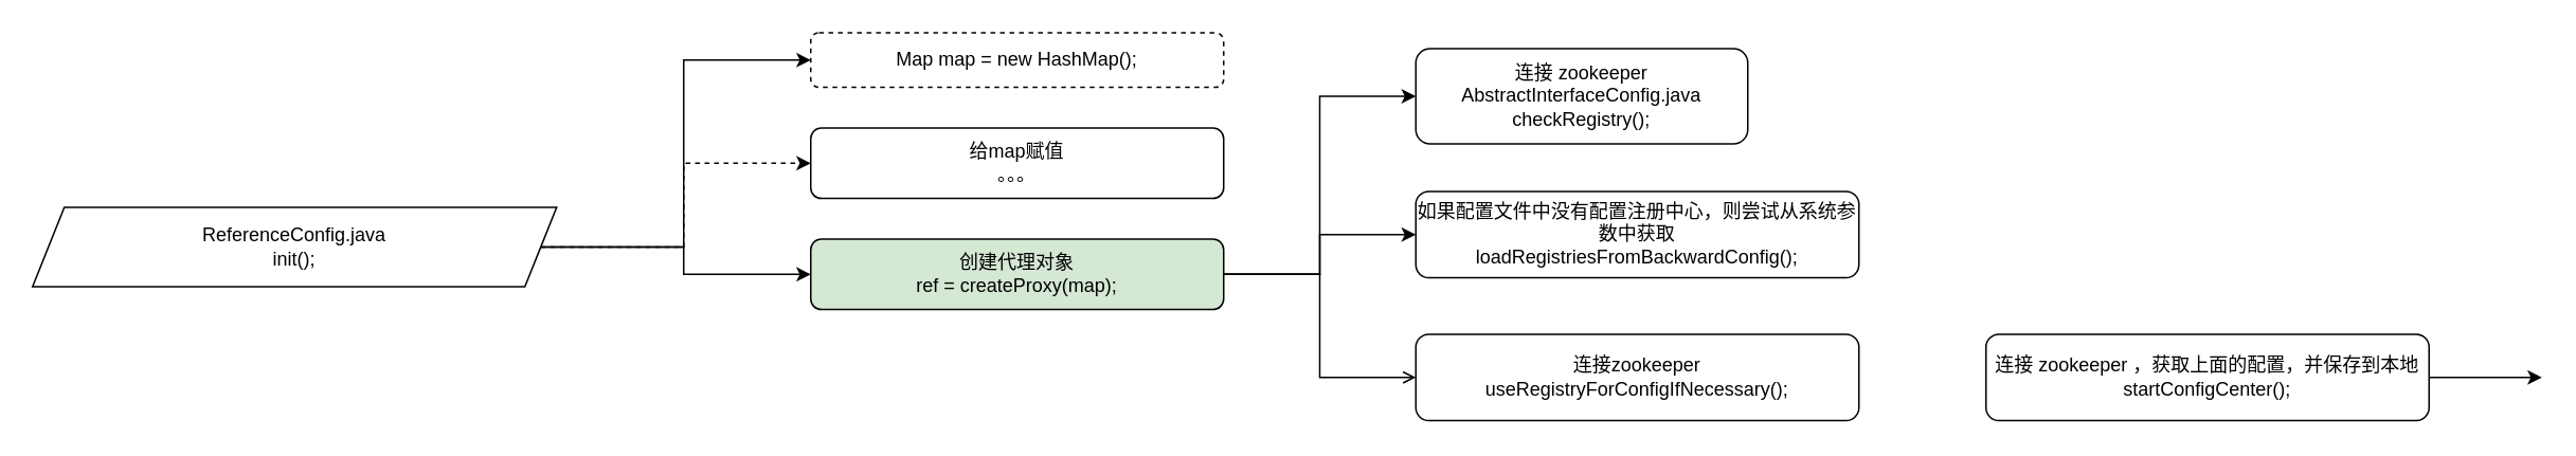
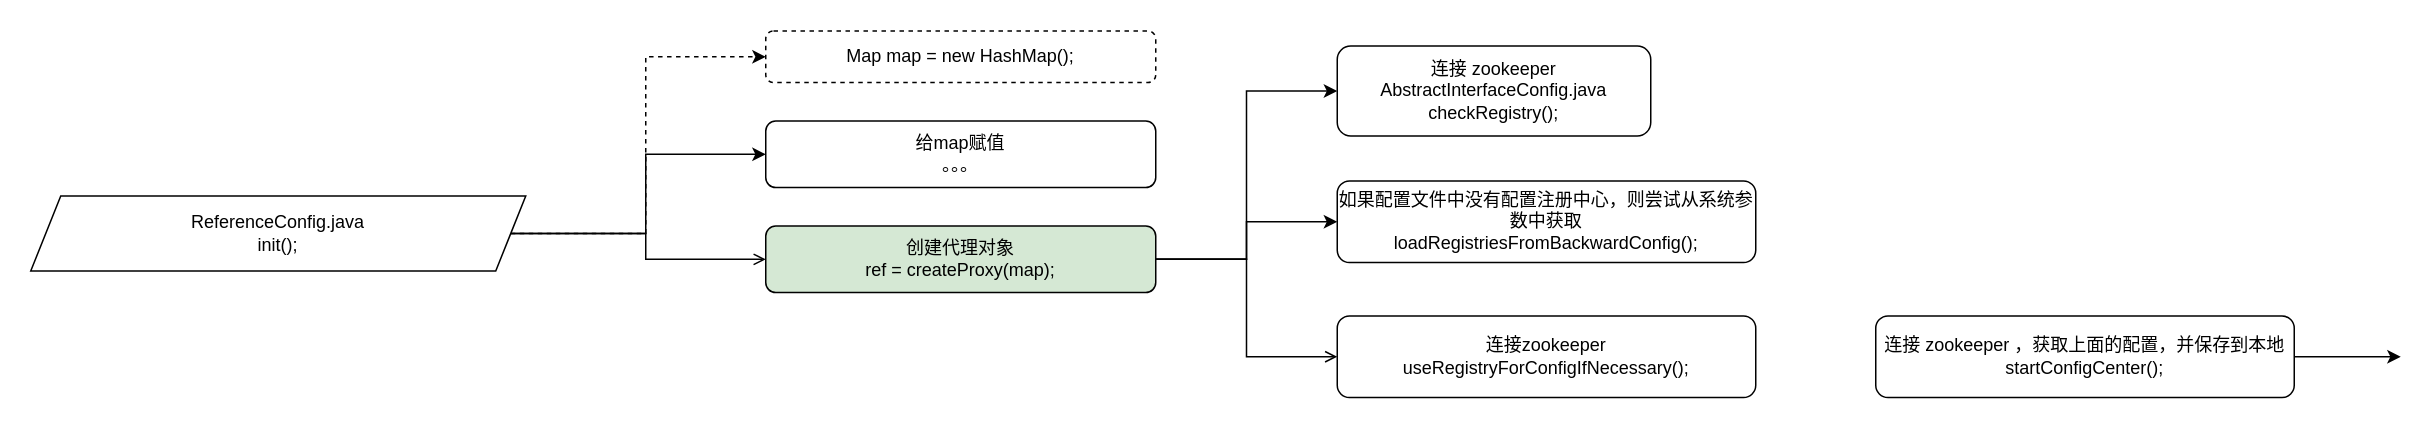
  <mxCell id="0" />
  <mxCell id="1" parent="0" />
- <mxCell id="2" style="edgeStyle=orthogonalEdgeStyle;rounded=0;orthogonalLoop=1;jettySize=auto;html=1;exitX=1;exitY=0.5;exitDx=0;exitDy=0;entryX=0;entryY=0.5;entryDx=0;entryDy=0;" edge="1" parent="1" source="5" target="6"><mxGeometry relative="1" as="geometry" /></mxCell>
- <mxCell id="3" style="edgeStyle=orthogonalEdgeStyle;rounded=0;orthogonalLoop=1;jettySize=auto;html=1;exitX=1;exitY=0.5;exitDx=0;exitDy=0;entryX=0;entryY=0.5;entryDx=0;entryDy=0;dashed=1;" edge="1" parent="1" source="5" target="7"><mxGeometry relative="1" as="geometry" /></mxCell>
- <mxCell id="4" style="edgeStyle=orthogonalEdgeStyle;rounded=0;orthogonalLoop=1;jettySize=auto;html=1;exitX=1;exitY=0.5;exitDx=0;exitDy=0;" edge="1" parent="1" source="5" target="11"><mxGeometry relative="1" as="geometry" /></mxCell>
+ <mxCell id="2" style="edgeStyle=orthogonalEdgeStyle;rounded=0;orthogonalLoop=1;jettySize=auto;html=1;exitX=1;exitY=0.5;exitDx=0;exitDy=0;entryX=0;entryY=0.5;entryDx=0;entryDy=0;dashed=1;" edge="1" parent="1" source="5" target="6"><mxGeometry relative="1" as="geometry" /></mxCell>
+ <mxCell id="3" style="edgeStyle=orthogonalEdgeStyle;rounded=0;orthogonalLoop=1;jettySize=auto;html=1;exitX=1;exitY=0.5;exitDx=0;exitDy=0;entryX=0;entryY=0.5;entryDx=0;entryDy=0;" edge="1" parent="1" source="5" target="7"><mxGeometry relative="1" as="geometry" /></mxCell>
+ <mxCell id="4" style="edgeStyle=orthogonalEdgeStyle;rounded=0;orthogonalLoop=1;jettySize=auto;html=1;exitX=1;exitY=0.5;exitDx=0;exitDy=0;endArrow=open;" edge="1" parent="1" source="5" target="11"><mxGeometry relative="1" as="geometry" /></mxCell>
  <mxCell id="5" value="ReferenceConfig.java&lt;br&gt;init();" style="shape=parallelogram;perimeter=parallelogramPerimeter;whiteSpace=wrap;html=1;fixedSize=1;" vertex="1" parent="1"><mxGeometry x="20" y="130" width="330" height="50" as="geometry" /></mxCell>
  <mxCell id="6" value="Map&lt;String, String&gt; map = new HashMap&lt;String, String&gt;();" style="rounded=1;whiteSpace=wrap;html=1;dashed=1;" vertex="1" parent="1"><mxGeometry x="510" y="20" width="260" height="34.38" as="geometry" /></mxCell>
  <mxCell id="7" value="给map赋值&lt;br&gt;。。。" style="rounded=1;whiteSpace=wrap;html=1;" vertex="1" parent="1"><mxGeometry x="510" y="80" width="260" height="44.38" as="geometry" /></mxCell>
  <mxCell id="8" style="edgeStyle=orthogonalEdgeStyle;rounded=0;orthogonalLoop=1;jettySize=auto;html=1;exitX=1;exitY=0.5;exitDx=0;exitDy=0;entryX=0;entryY=0.5;entryDx=0;entryDy=0;" edge="1" parent="1" source="11" target="12"><mxGeometry relative="1" as="geometry" /></mxCell>
  <mxCell id="9" style="edgeStyle=orthogonalEdgeStyle;rounded=0;orthogonalLoop=1;jettySize=auto;html=1;exitX=1;exitY=0.5;exitDx=0;exitDy=0;" edge="1" parent="1" source="11" target="13"><mxGeometry relative="1" as="geometry" /></mxCell>
  <mxCell id="10" style="edgeStyle=orthogonalEdgeStyle;rounded=0;orthogonalLoop=1;jettySize=auto;html=1;exitX=1;exitY=0.5;exitDx=0;exitDy=0;entryX=0;entryY=0.5;entryDx=0;entryDy=0;endArrow=open;" edge="1" parent="1" source="11" target="14"><mxGeometry relative="1" as="geometry" /></mxCell>
  <mxCell id="11" value="创建代理对象&lt;br&gt;ref = createProxy(map);" style="rounded=1;whiteSpace=wrap;html=1;fillColor=#d5e8d4;" vertex="1" parent="1"><mxGeometry x="510" y="150" width="260" height="44.38" as="geometry" /></mxCell>
  <mxCell id="12" value="连接 zookeeper&lt;br&gt;AbstractInterfaceConfig.java&lt;br&gt;checkRegistry();" style="rounded=1;whiteSpace=wrap;html=1;" vertex="1" parent="1"><mxGeometry x="891" y="30" width="209" height="60" as="geometry" /></mxCell>
  <mxCell id="13" value="如果配置文件中没有配置注册中心，则尝试从系统参数中获取&lt;br&gt;loadRegistriesFromBackwardConfig();" style="rounded=1;whiteSpace=wrap;html=1;" vertex="1" parent="1"><mxGeometry x="891" y="120" width="279" height="54.38" as="geometry" /></mxCell>
  <mxCell id="14" value="连接zookeeper&lt;br&gt;useRegistryForConfigIfNecessary();" style="rounded=1;whiteSpace=wrap;html=1;" vertex="1" parent="1"><mxGeometry x="891" y="210" width="279" height="54.38" as="geometry" /></mxCell>
  <mxCell id="15" style="edgeStyle=orthogonalEdgeStyle;rounded=0;orthogonalLoop=1;jettySize=auto;html=1;exitX=1;exitY=0.5;exitDx=0;exitDy=0;" edge="1" parent="1" source="16"><mxGeometry relative="1" as="geometry"><mxPoint x="1600" y="237.19" as="targetPoint" /></mxGeometry></mxCell>
  <mxCell id="16" value="连接 zookeeper ，获取上面的配置，并保存到本地&lt;br&gt;startConfigCenter();" style="rounded=1;whiteSpace=wrap;html=1;" vertex="1" parent="1"><mxGeometry x="1250" y="210" width="279" height="54.38" as="geometry" /></mxCell>
